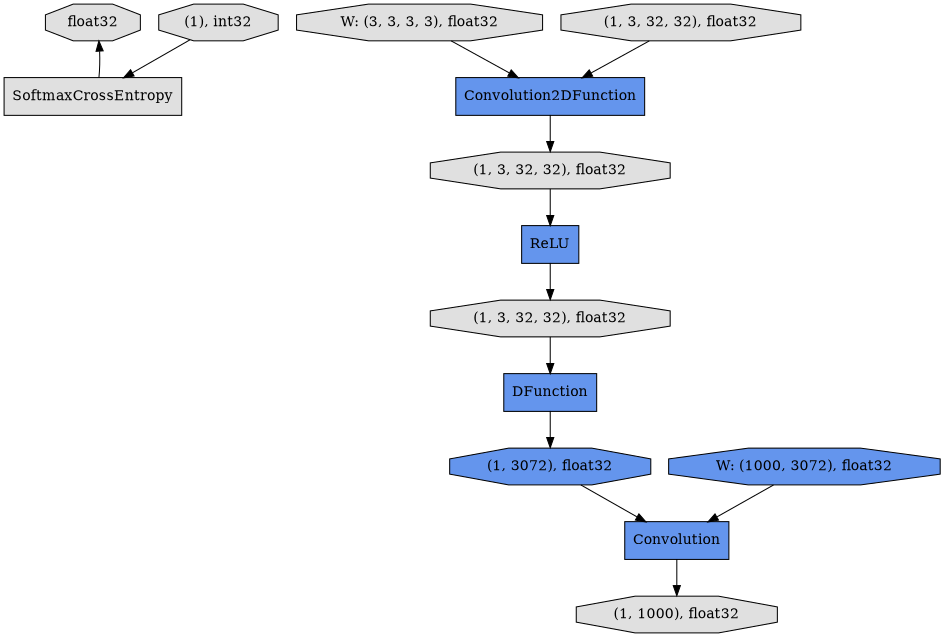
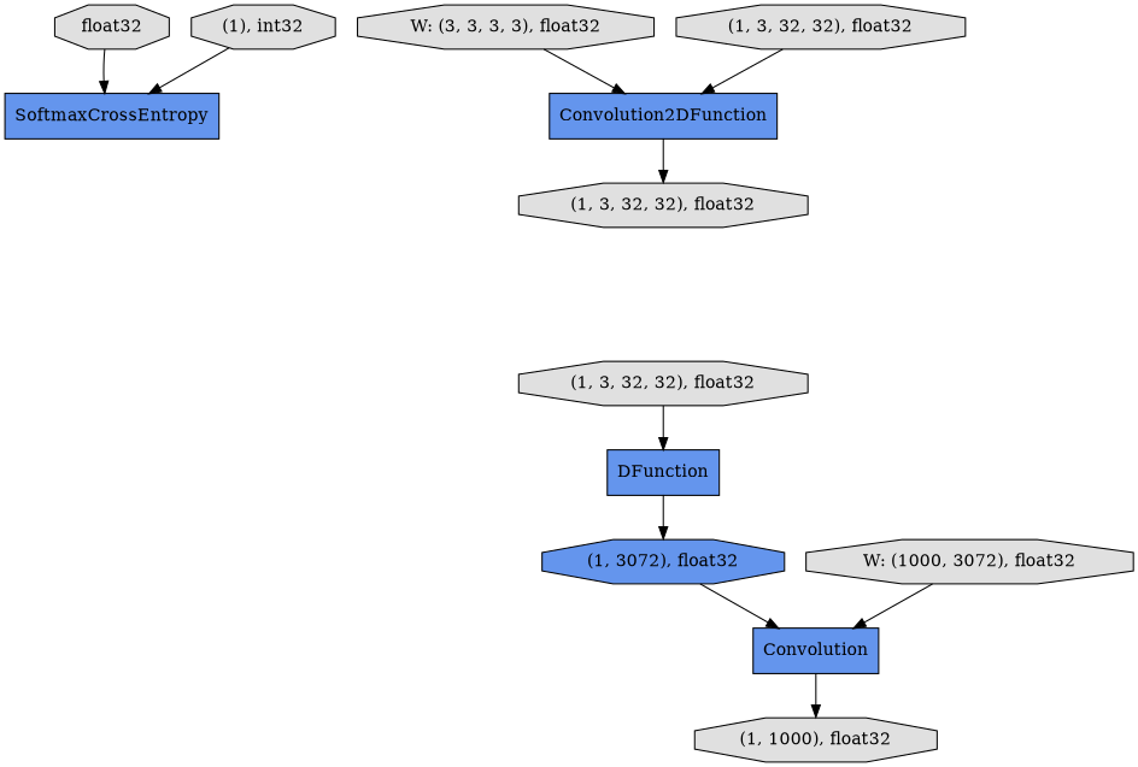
  digraph {
    rankdir=TB
    node [fillcolor="#E0E0E0" shape=octagon style=filled]
    n1 [label=float32]
    n2 [label="W: (3, 3, 3, 3), float32"]
    n3 [fillcolor="#6495ED" label=Convolution2DFunction shape=record]
    n4 [label="(1, 3, 32, 32), float32"]
    n5 [label="(1, 1000), float32"]
-   n6 [label=SoftmaxCrossEntropy shape=record]
+   n6 [fillcolor="#6495ED" label=SoftmaxCrossEntropy shape=record]
    n7 [fillcolor="#6495ED" label="(1, 3072), float32"]
    n8 [fillcolor="#6495ED" label=Convolution shape=record]
    n9 [label="(1, 3, 32, 32), float32"]
    n10 [fillcolor="#6495ED" label=DFunction shape=record]
-   n11 [fillcolor="#6495ED" label=ReLU shape=record]
    n12 [label="(1, 3, 32, 32), float32"]
    n13 [label="(1), int32"]
-   n14 [fillcolor="#6495ED" label="W: (1000, 3072), float32"]
+   n14 [label="W: (1000, 3072), float32"]
    n2 -> n3
    n3 -> n4
-   n4 -> n11
-   n6 -> n1
+   n1 -> n6
    n7 -> n8
    n8 -> n5
    n9 -> n10
    n10 -> n7
-   n11 -> n9
    n12 -> n3
    n13 -> n6
    n14 -> n8
  }
